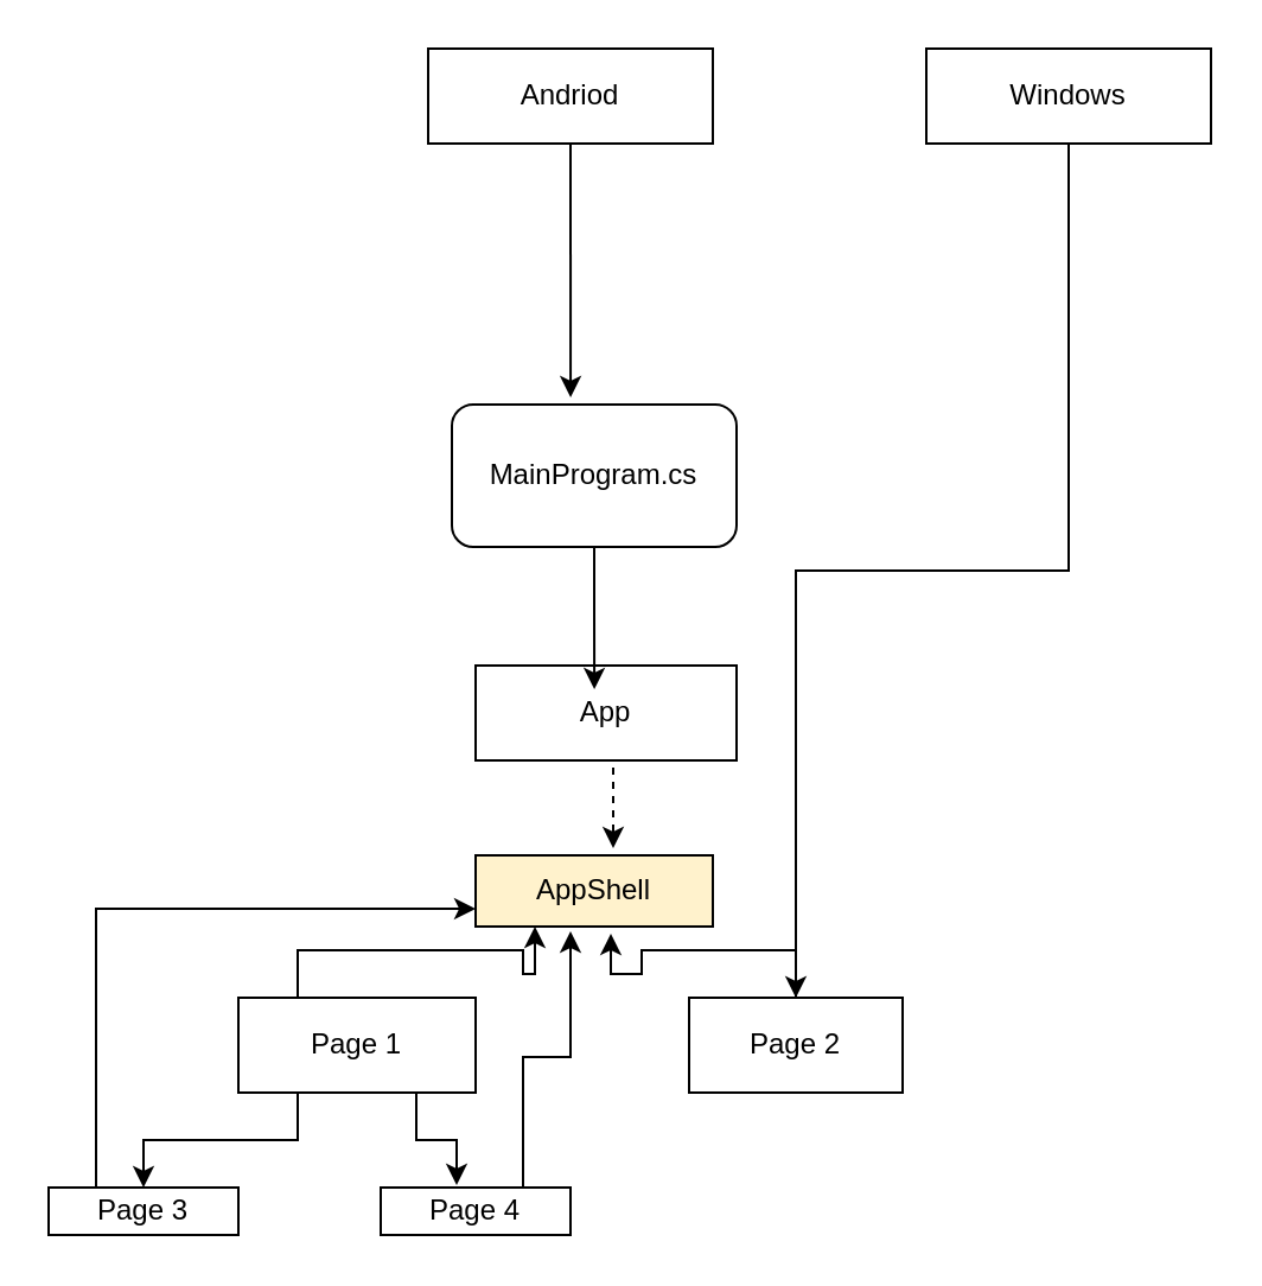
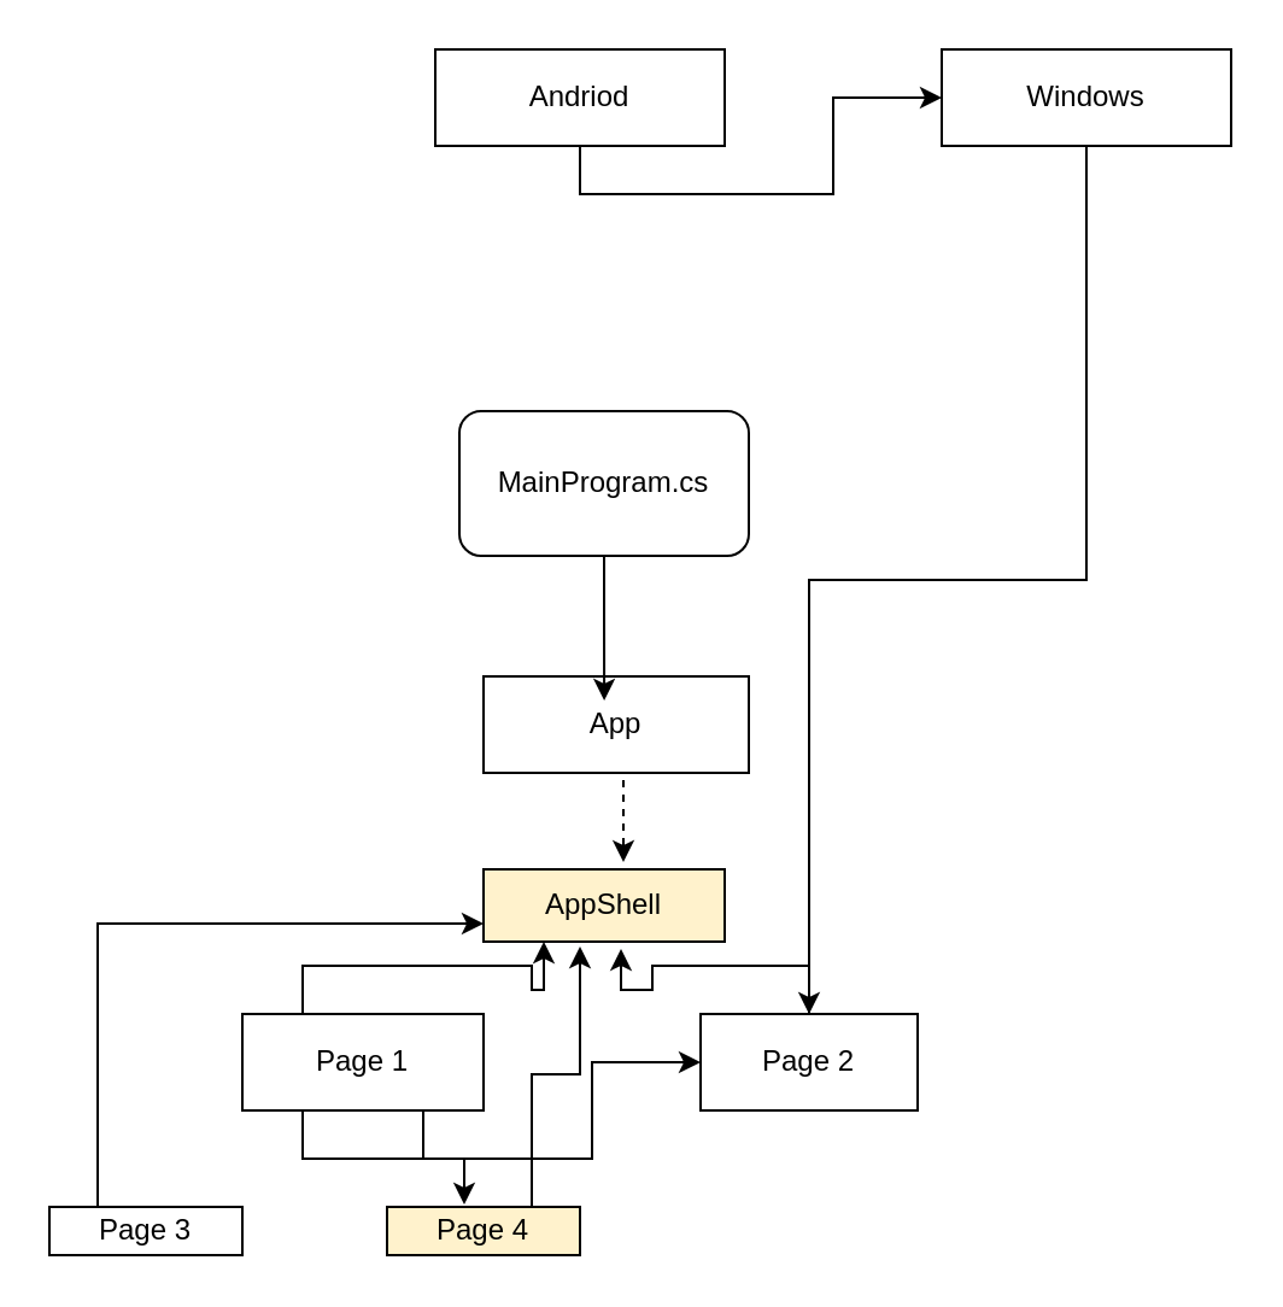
  <mxCell id="0" />
  <mxCell id="1" parent="0" />
  <mxCell id="2" value="Andriod" style="rounded=0;whiteSpace=wrap;html=1;" vertex="1" parent="1"><mxGeometry x="180" y="20" width="120" height="40" as="geometry" /></mxCell>
  <mxCell id="3" value="Windows" style="rounded=0;whiteSpace=wrap;html=1;" vertex="1" parent="1"><mxGeometry x="390" y="20" width="120" height="40" as="geometry" /></mxCell>
  <mxCell id="4" value="MainProgram.cs" style="rounded=1;whiteSpace=wrap;html=1;" vertex="1" parent="1"><mxGeometry x="190" y="170" width="120" height="60" as="geometry" /></mxCell>
- <mxCell id="5" style="edgeStyle=orthogonalEdgeStyle;rounded=0;orthogonalLoop=1;jettySize=auto;html=1;exitX=0.5;exitY=1;exitDx=0;exitDy=0;entryX=0.417;entryY=-0.05;entryDx=0;entryDy=0;entryPerimeter=0;" edge="1" parent="1" source="2" target="4"><mxGeometry relative="1" as="geometry" /></mxCell>
+ <mxCell id="5" style="edgeStyle=orthogonalEdgeStyle;rounded=0;orthogonalLoop=1;jettySize=auto;html=1;exitX=0.5;exitY=1;exitDx=0;exitDy=0;" edge="1" parent="1" source="2" target="3"><mxGeometry relative="1" as="geometry" /></mxCell>
  <mxCell id="6" style="edgeStyle=orthogonalEdgeStyle;rounded=0;orthogonalLoop=1;jettySize=auto;html=1;exitX=0.5;exitY=1;exitDx=0;exitDy=0;" edge="1" parent="1" source="3" target="14"><mxGeometry relative="1" as="geometry" /></mxCell>
  <mxCell id="7" value="App" style="rounded=0;whiteSpace=wrap;html=1;" vertex="1" parent="1"><mxGeometry x="200" y="280" width="110" height="40" as="geometry" /></mxCell>
  <mxCell id="8" style="edgeStyle=orthogonalEdgeStyle;rounded=0;orthogonalLoop=1;jettySize=auto;html=1;exitX=0.5;exitY=1;exitDx=0;exitDy=0;entryX=0.455;entryY=0.25;entryDx=0;entryDy=0;entryPerimeter=0;" edge="1" parent="1" source="4" target="7"><mxGeometry relative="1" as="geometry" /></mxCell>
  <mxCell id="9" value="AppShell" style="rounded=0;whiteSpace=wrap;html=1;fillColor=#fff2cc;" vertex="1" parent="1"><mxGeometry x="200" y="360" width="100" height="30" as="geometry" /></mxCell>
  <mxCell id="10" style="edgeStyle=orthogonalEdgeStyle;rounded=0;orthogonalLoop=1;jettySize=auto;html=1;exitX=0.5;exitY=1;exitDx=0;exitDy=0;entryX=0.58;entryY=-0.1;entryDx=0;entryDy=0;entryPerimeter=0;dashed=1;" edge="1" parent="1" source="7" target="9"><mxGeometry relative="1" as="geometry" /></mxCell>
  <mxCell id="11" style="edgeStyle=orthogonalEdgeStyle;rounded=0;orthogonalLoop=1;jettySize=auto;html=1;exitX=0.25;exitY=0;exitDx=0;exitDy=0;entryX=0.25;entryY=1;entryDx=0;entryDy=0;" edge="1" parent="1" source="13" target="9"><mxGeometry relative="1" as="geometry" /></mxCell>
- <mxCell id="12" style="edgeStyle=orthogonalEdgeStyle;rounded=0;orthogonalLoop=1;jettySize=auto;html=1;exitX=0.25;exitY=1;exitDx=0;exitDy=0;entryX=0.5;entryY=0;entryDx=0;entryDy=0;" edge="1" parent="1" source="13" target="16"><mxGeometry relative="1" as="geometry" /></mxCell>
+ <mxCell id="12" style="edgeStyle=orthogonalEdgeStyle;rounded=0;orthogonalLoop=1;jettySize=auto;html=1;exitX=0.25;exitY=1;exitDx=0;exitDy=0;" edge="1" parent="1" source="13" target="14"><mxGeometry relative="1" as="geometry" /></mxCell>
  <mxCell id="13" value="Page 1" style="rounded=0;whiteSpace=wrap;html=1;" vertex="1" parent="1"><mxGeometry x="100" y="420" width="100" height="40" as="geometry" /></mxCell>
  <mxCell id="14" value="Page 2" style="rounded=0;whiteSpace=wrap;html=1;" vertex="1" parent="1"><mxGeometry x="290" y="420" width="90" height="40" as="geometry" /></mxCell>
  <mxCell id="15" style="edgeStyle=orthogonalEdgeStyle;rounded=0;orthogonalLoop=1;jettySize=auto;html=1;exitX=0.25;exitY=0;exitDx=0;exitDy=0;entryX=0;entryY=0.75;entryDx=0;entryDy=0;" edge="1" parent="1" source="16" target="9"><mxGeometry relative="1" as="geometry" /></mxCell>
  <mxCell id="16" value="Page 3" style="rounded=0;whiteSpace=wrap;html=1;" vertex="1" parent="1"><mxGeometry x="20" y="500" width="80" height="20" as="geometry" /></mxCell>
- <mxCell id="17" value="Page 4" style="rounded=0;whiteSpace=wrap;html=1;" vertex="1" parent="1"><mxGeometry x="160" y="500" width="80" height="20" as="geometry" /></mxCell>
+ <mxCell id="17" value="Page 4" style="rounded=0;whiteSpace=wrap;html=1;fillColor=#fff2cc;" vertex="1" parent="1"><mxGeometry x="160" y="500" width="80" height="20" as="geometry" /></mxCell>
  <mxCell id="18" style="edgeStyle=orthogonalEdgeStyle;rounded=0;orthogonalLoop=1;jettySize=auto;html=1;exitX=0.75;exitY=1;exitDx=0;exitDy=0;entryX=0.4;entryY=-0.05;entryDx=0;entryDy=0;entryPerimeter=0;" edge="1" parent="1" source="13" target="17"><mxGeometry relative="1" as="geometry" /></mxCell>
  <mxCell id="19" style="edgeStyle=orthogonalEdgeStyle;rounded=0;orthogonalLoop=1;jettySize=auto;html=1;exitX=0.5;exitY=0;exitDx=0;exitDy=0;entryX=0.57;entryY=1.1;entryDx=0;entryDy=0;entryPerimeter=0;" edge="1" parent="1" source="14" target="9"><mxGeometry relative="1" as="geometry" /></mxCell>
  <mxCell id="20" style="edgeStyle=orthogonalEdgeStyle;rounded=0;orthogonalLoop=1;jettySize=auto;html=1;exitX=0.75;exitY=0;exitDx=0;exitDy=0;entryX=0.4;entryY=1.067;entryDx=0;entryDy=0;entryPerimeter=0;" edge="1" parent="1" source="17" target="9"><mxGeometry relative="1" as="geometry" /></mxCell>
